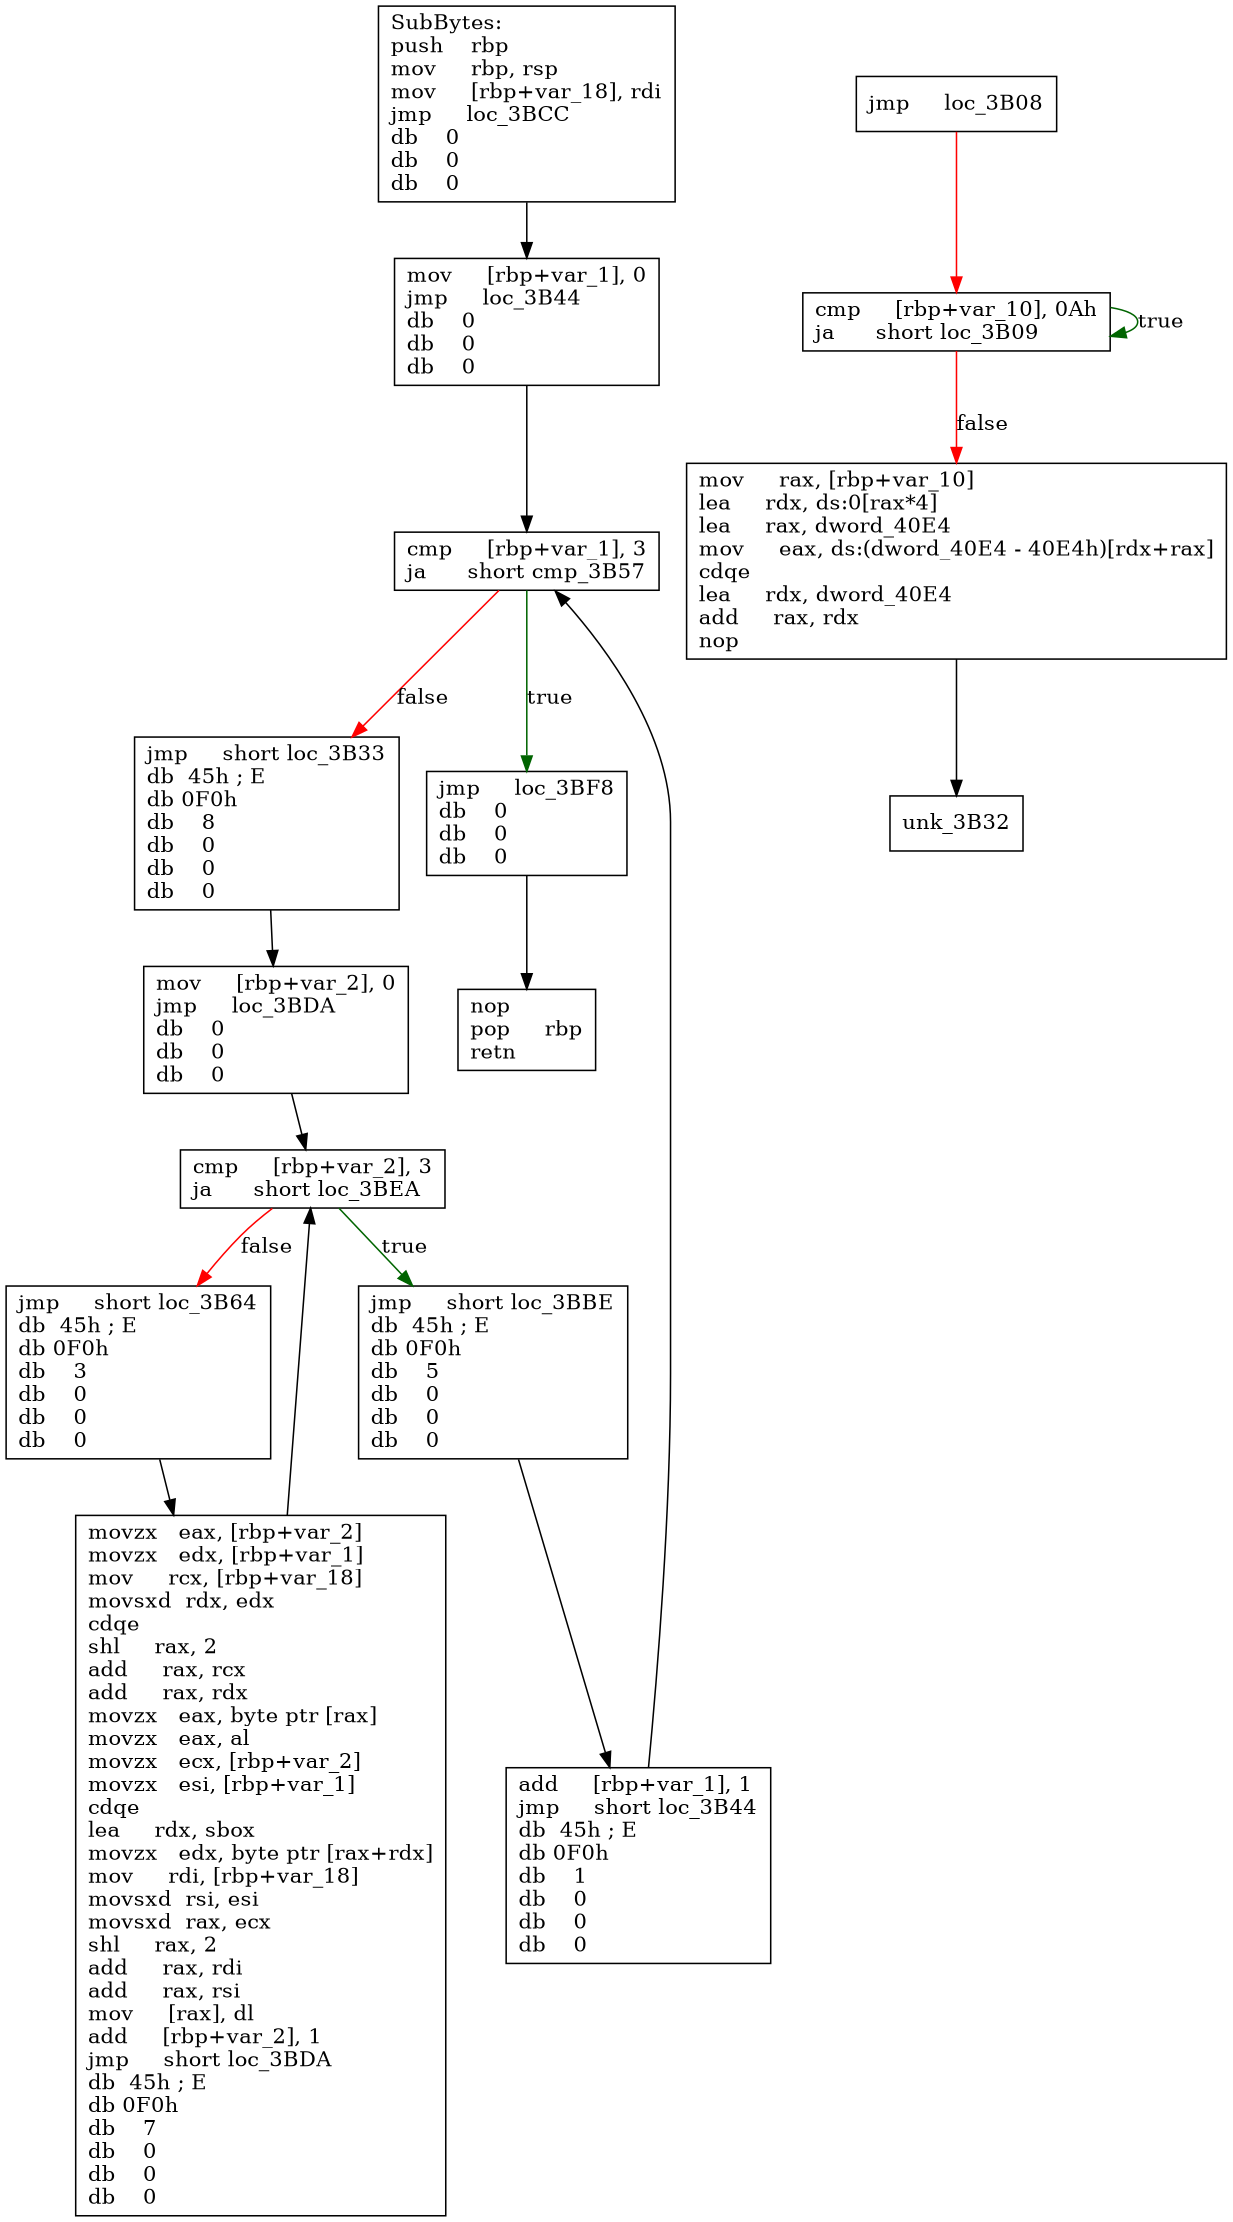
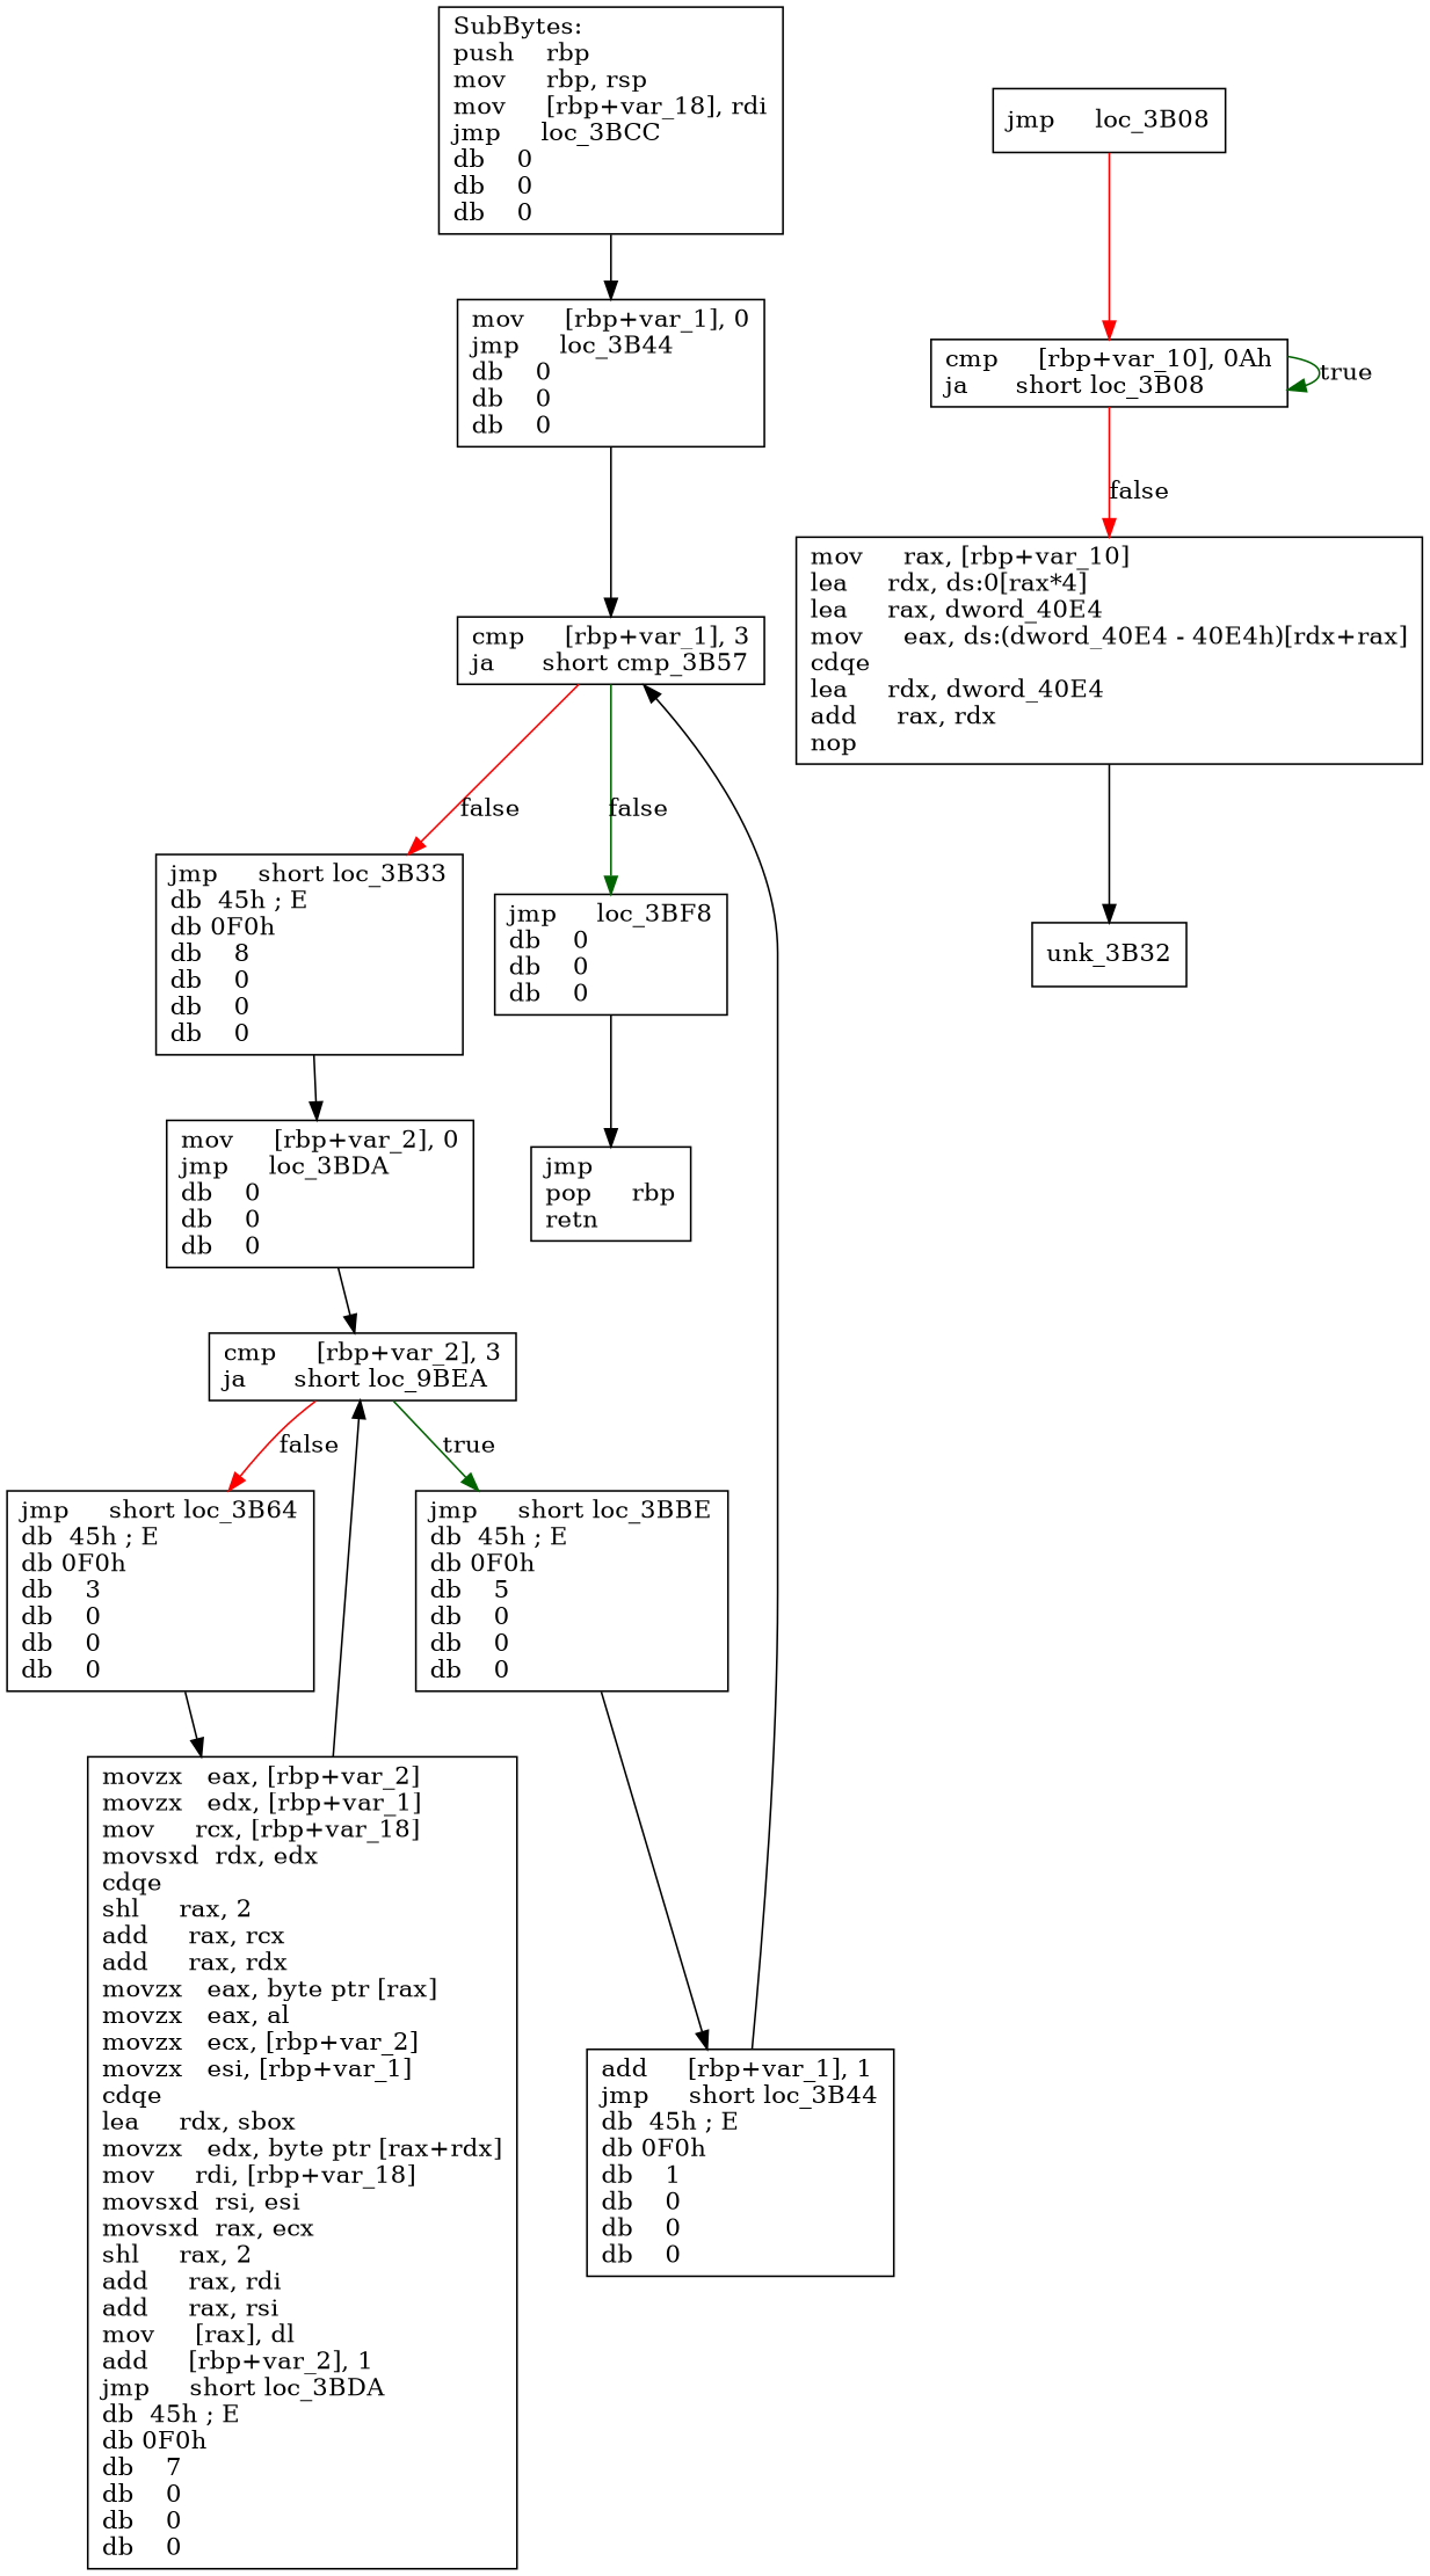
  digraph {
    node [shape=box]
    n1 [label="SubBytes:\lpush    rbp\lmov     rbp, rsp\lmov     [rbp+var_18], rdi\ljmp     loc_3BCC\ldb    0\ldb    0\ldb    0\l"]
    n2 [label="mov     [rbp+var_1], 0\ljmp     loc_3B44\ldb    0\ldb    0\ldb    0\l"]
    n3 [label="cmp     [rbp+var_1], 3\lja      short cmp_3B57\l"]
-   n4 [label="cmp     [rbp+var_10], 0Ah\lja      short loc_3B09\l"]
+   n4 [label="cmp     [rbp+var_10], 0Ah\lja      short loc_3B08\l"]
    n5 [label="mov     rax, [rbp+var_10]\llea     rdx, ds:0[rax*4]\llea     rax, dword_40E4\lmov     eax, ds:(dword_40E4 - 40E4h)[rdx+rax]\lcdqe\llea     rdx, dword_40E4\ladd     rax, rdx\lnop\l"]
    n6 [label="unk_3B32\l"]
    n7 [label="mov     [rbp+var_2], 0\ljmp     loc_3BDA\ldb    0\ldb    0\ldb    0\l"]
-   n8 [label="cmp     [rbp+var_2], 3\lja      short loc_3BEA\l"]
+   n8 [label="cmp     [rbp+var_2], 3\lja      short loc_9BEA\l"]
    n9 [label="jmp     short loc_3B64\ldb  45h ; E\ldb 0F0h\ldb    3\ldb    0\ldb    0\ldb    0\l"]
    n10 [label="jmp     short loc_3BBE\ldb  45h ; E\ldb 0F0h\ldb    5\ldb    0\ldb    0\ldb    0\l"]
    n11 [label="jmp     short loc_3B33\ldb  45h ; E\ldb 0F0h\ldb    8\ldb    0\ldb    0\ldb    0\l"]
    n12 [label="jmp     loc_3BF8\ldb    0\ldb    0\ldb    0\l"]
-   n13 [label="nop\lpop     rbp\lretn\l"]
+   n13 [label="jmp\lpop     rbp\lretn\l"]
    n14 [label="movzx   eax, [rbp+var_2]\lmovzx   edx, [rbp+var_1]\lmov     rcx, [rbp+var_18]\lmovsxd  rdx, edx\lcdqe\lshl     rax, 2\ladd     rax, rcx\ladd     rax, rdx\lmovzx   eax, byte ptr [rax]\lmovzx   eax, al\lmovzx   ecx, [rbp+var_2]\lmovzx   esi, [rbp+var_1]\lcdqe\llea     rdx, sbox\lmovzx   edx, byte ptr [rax+rdx]\lmov     rdi, [rbp+var_18]\lmovsxd  rsi, esi\lmovsxd  rax, ecx\lshl     rax, 2\ladd     rax, rdi\ladd     rax, rsi\lmov     [rax], dl\ladd     [rbp+var_2], 1\ljmp     short loc_3BDA\ldb  45h ; E\ldb 0F0h\ldb    7\ldb    0\ldb    0\ldb    0\l"]
    n15 [label="add     [rbp+var_1], 1\ljmp     short loc_3B44\ldb  45h ; E\ldb 0F0h\ldb    1\ldb    0\ldb    0\ldb    0\l"]
    n16 [label="jmp     loc_3B08\l"]
    n1 -> n2
    n2 -> n3
    n3 -> n11 [color=red label=false]
-   n3 -> n12 [color=darkgreen label=true]
+   n3 -> n12 [color=darkgreen label=false]
    n4 -> n4 [color=darkgreen label=true]
    n4 -> n5 [color=red label=false]
    n5 -> n6
    n7 -> n8
    n8 -> n9 [color=red label=false]
    n8 -> n10 [color=darkgreen label=true]
    n9 -> n14
    n10 -> n15
    n11 -> n7
    n12 -> n13
    n14 -> n8
    n15 -> n3
    n16 -> n4 [color=red]
  }
